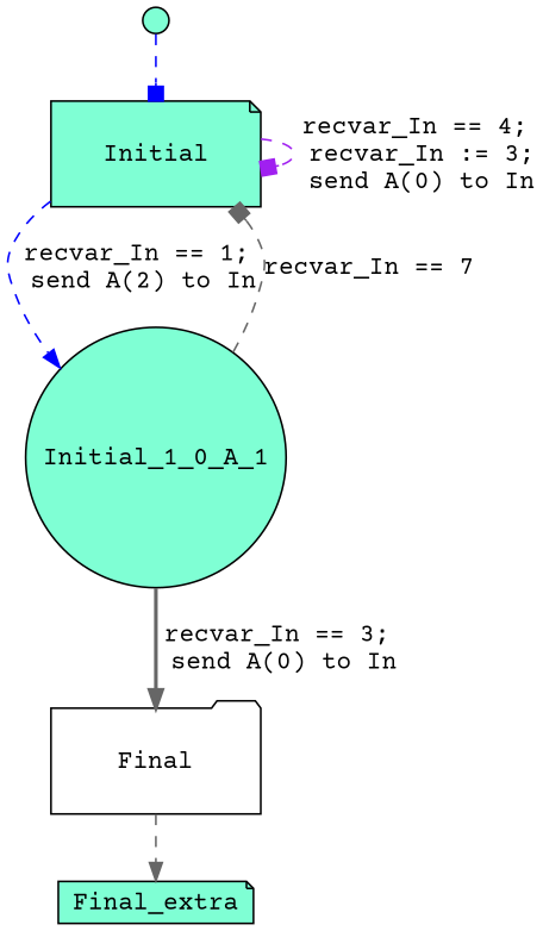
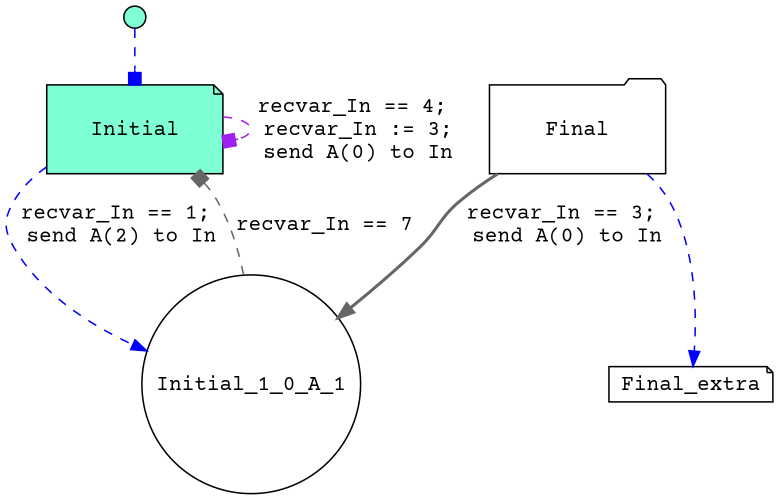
  digraph {
    compound=true
    fontname="Courier Prime"
    rank=LR
    node [fillcolor=aquamarine fontname="Courier Prime" shape=note style=filled]
    edge [arrowhead=box color=gray40 fontname="Courier Prime" style=dashed]
    Initial_extra [height=0.2 shape=point]
    Initial [height=0.8 width=1.6]
-   Initial_1_0_A_1 [height=0.8 shape=circle width=1.6]
+   Initial_1_0_A_1 [fillcolor=white height=0.8 shape=circle width=1.6]
    n4 [color=black fillcolor=white height=0.8 label=Final shape=folder style="solid,filled" width=1.6]
-   Final_extra [color=black height=0.2 width=0.2]
+   Final_extra [color=black fillcolor=white height=0.2 width=0.2]
    Initial_extra -> Initial [color=blue]
    Initial -> Initial [color=purple label="recvar_In == 4;\n recvar_In := 3;\n send A(0) to In"]
    Initial -> Initial_1_0_A_1 [arrowhead=normal color=blue label="recvar_In == 1;\n send A(2) to In"]
    Initial_1_0_A_1 -> Initial [label="recvar_In == 7"]
-   Initial_1_0_A_1 -> n4 [arrowhead=normal label="recvar_In == 3;\n send A(0) to In" style=bold]
-   n4 -> Final_extra [arrowhead=normal]
+   n4 -> Initial_1_0_A_1 [arrowhead=normal label="recvar_In == 3;\n send A(0) to In" style=bold]
+   n4 -> Final_extra [arrowhead=normal color=blue]
  }
